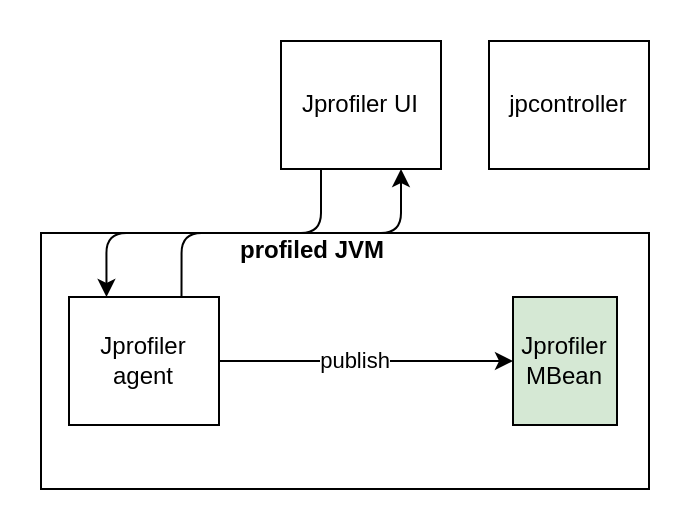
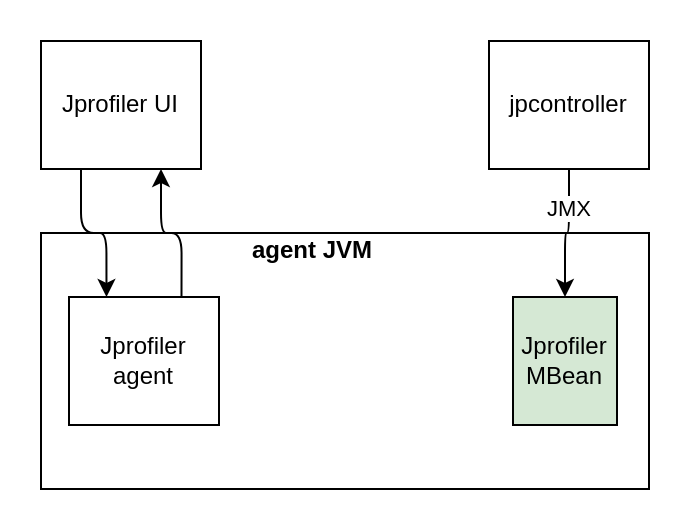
  <mxCell id="0" />
  <mxCell id="1" parent="0" />
  <mxCell id="2" value="" style="rounded=0;whiteSpace=wrap;html=1;fillColor=none;" vertex="1" parent="1"><mxGeometry x="20" y="116" width="304" height="128" as="geometry" /></mxCell>
- <mxCell id="3" value="Jprofiler UI" style="rounded=0;whiteSpace=wrap;html=1;" vertex="1" parent="1"><mxGeometry x="140" y="20" width="80" height="64" as="geometry" /></mxCell>
+ <mxCell id="3" value="Jprofiler UI" style="rounded=0;whiteSpace=wrap;html=1;" vertex="1" parent="1"><mxGeometry x="20" y="20" width="80" height="64" as="geometry" /></mxCell>
  <mxCell id="4" value="Jprofiler agent" style="rounded=0;whiteSpace=wrap;html=1;" vertex="1" parent="1"><mxGeometry x="34" y="148" width="75" height="64" as="geometry" /></mxCell>
  <mxCell id="5" value="" style="endArrow=classic;html=1;exitX=0.25;exitY=1;exitDx=0;exitDy=0;entryX=0.25;entryY=0;entryDx=0;entryDy=0;edgeStyle=orthogonalEdgeStyle;" edge="1" parent="1" source="3" target="4"><mxGeometry width="50" height="50" relative="1" as="geometry"><mxPoint x="192" y="286" as="sourcePoint" /><mxPoint x="242" y="236" as="targetPoint" /></mxGeometry></mxCell>
- <mxCell id="6" value="profiled JVM" style="text;html=1;strokeColor=none;fillColor=none;align=center;verticalAlign=middle;whiteSpace=wrap;rounded=0;fontStyle=1" vertex="1" parent="1"><mxGeometry x="116" y="110" width="80" height="30" as="geometry" /></mxCell>
+ <mxCell id="6" value="agent JVM" style="text;html=1;strokeColor=none;fillColor=none;align=center;verticalAlign=middle;whiteSpace=wrap;rounded=0;fontStyle=1" vertex="1" parent="1"><mxGeometry x="116" y="110" width="80" height="30" as="geometry" /></mxCell>
  <mxCell id="7" value="" style="endArrow=classic;html=1;exitX=0.75;exitY=0;exitDx=0;exitDy=0;entryX=0.75;entryY=1;entryDx=0;entryDy=0;edgeStyle=orthogonalEdgeStyle;" edge="1" parent="1" source="4" target="3"><mxGeometry width="50" height="50" relative="1" as="geometry"><mxPoint x="192" y="282" as="sourcePoint" /><mxPoint x="242" y="232" as="targetPoint" /></mxGeometry></mxCell>
  <mxCell id="8" value="Jprofiler MBean" style="rounded=0;whiteSpace=wrap;html=1;fillColor=#d5e8d4;" vertex="1" parent="1"><mxGeometry x="256" y="148" width="52" height="64" as="geometry" /></mxCell>
- <mxCell id="9" value="" style="endArrow=classic;html=1;exitX=1;exitY=0.5;exitDx=0;exitDy=0;entryX=0;entryY=0.5;entryDx=0;entryDy=0;" edge="1" parent="1" source="4" target="8"><mxGeometry width="50" height="50" relative="1" as="geometry"><mxPoint x="192" y="282" as="sourcePoint" /><mxPoint x="242" y="232" as="targetPoint" /></mxGeometry></mxCell>
- <mxCell id="10" value="publish" style="edgeLabel;html=1;align=center;verticalAlign=middle;resizable=0;points=[];" vertex="1" connectable="0" parent="9"><mxGeometry x="-0.089" y="1" relative="1" as="geometry"><mxPoint as="offset" /></mxGeometry></mxCell>
  <mxCell id="11" value="jpcontroller" style="rounded=0;whiteSpace=wrap;html=1;" vertex="1" parent="1"><mxGeometry x="244" y="20" width="80" height="64" as="geometry" /></mxCell>
+ <mxCell id="12" value="" style="endArrow=classic;html=1;exitX=0.5;exitY=1;exitDx=0;exitDy=0;edgeStyle=orthogonalEdgeStyle;" edge="1" parent="1" source="11" target="8"><mxGeometry width="50" height="50" relative="1" as="geometry"><mxPoint x="192" y="282" as="sourcePoint" /><mxPoint x="242" y="232" as="targetPoint" /></mxGeometry></mxCell>
+ <mxCell id="13" value="JMX" style="edgeLabel;html=1;align=center;verticalAlign=middle;resizable=0;points=[];" vertex="1" connectable="0" parent="12"><mxGeometry x="-0.432" y="-1" relative="1" as="geometry"><mxPoint as="offset" /></mxGeometry></mxCell>
